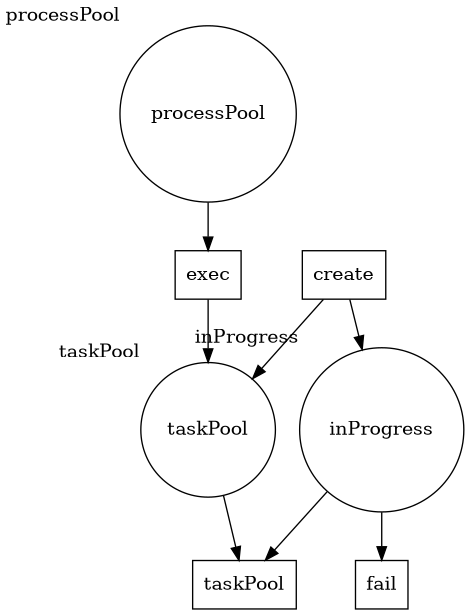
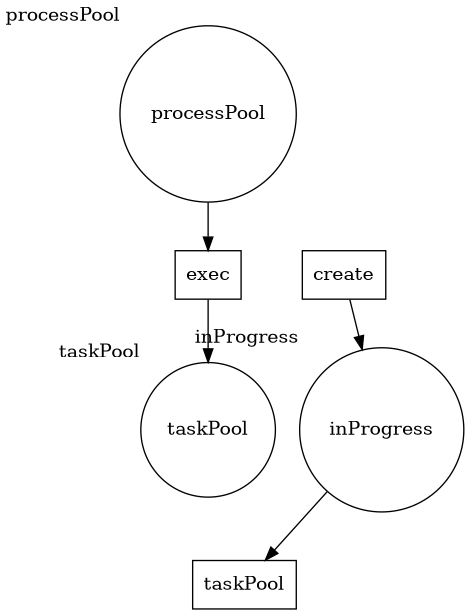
  digraph {
    node [shape=rect]
    processPool [shape=circle width=.5 xlabel=processPool]
    inProgress [shape=circle width=.5 xlabel=inProgress]
    taskPool [shape=circle width=.5 xlabel=taskPool]
    create [height=.5 width=.5]
    n5 [height=.5 label=taskPool width=.5]
    exec [height=.5 width=.5]
-   fail [height=.5 width=.5]
    subgraph sub_1 {
      processPool
      inProgress
      taskPool
    }
    subgraph sub_2 {
      create
      n5
      exec
-     fail
    }
    processPool -> exec
    inProgress -> n5
-   inProgress -> fail
-   taskPool -> n5
    create -> inProgress
-   create -> taskPool
    exec -> taskPool
  }
